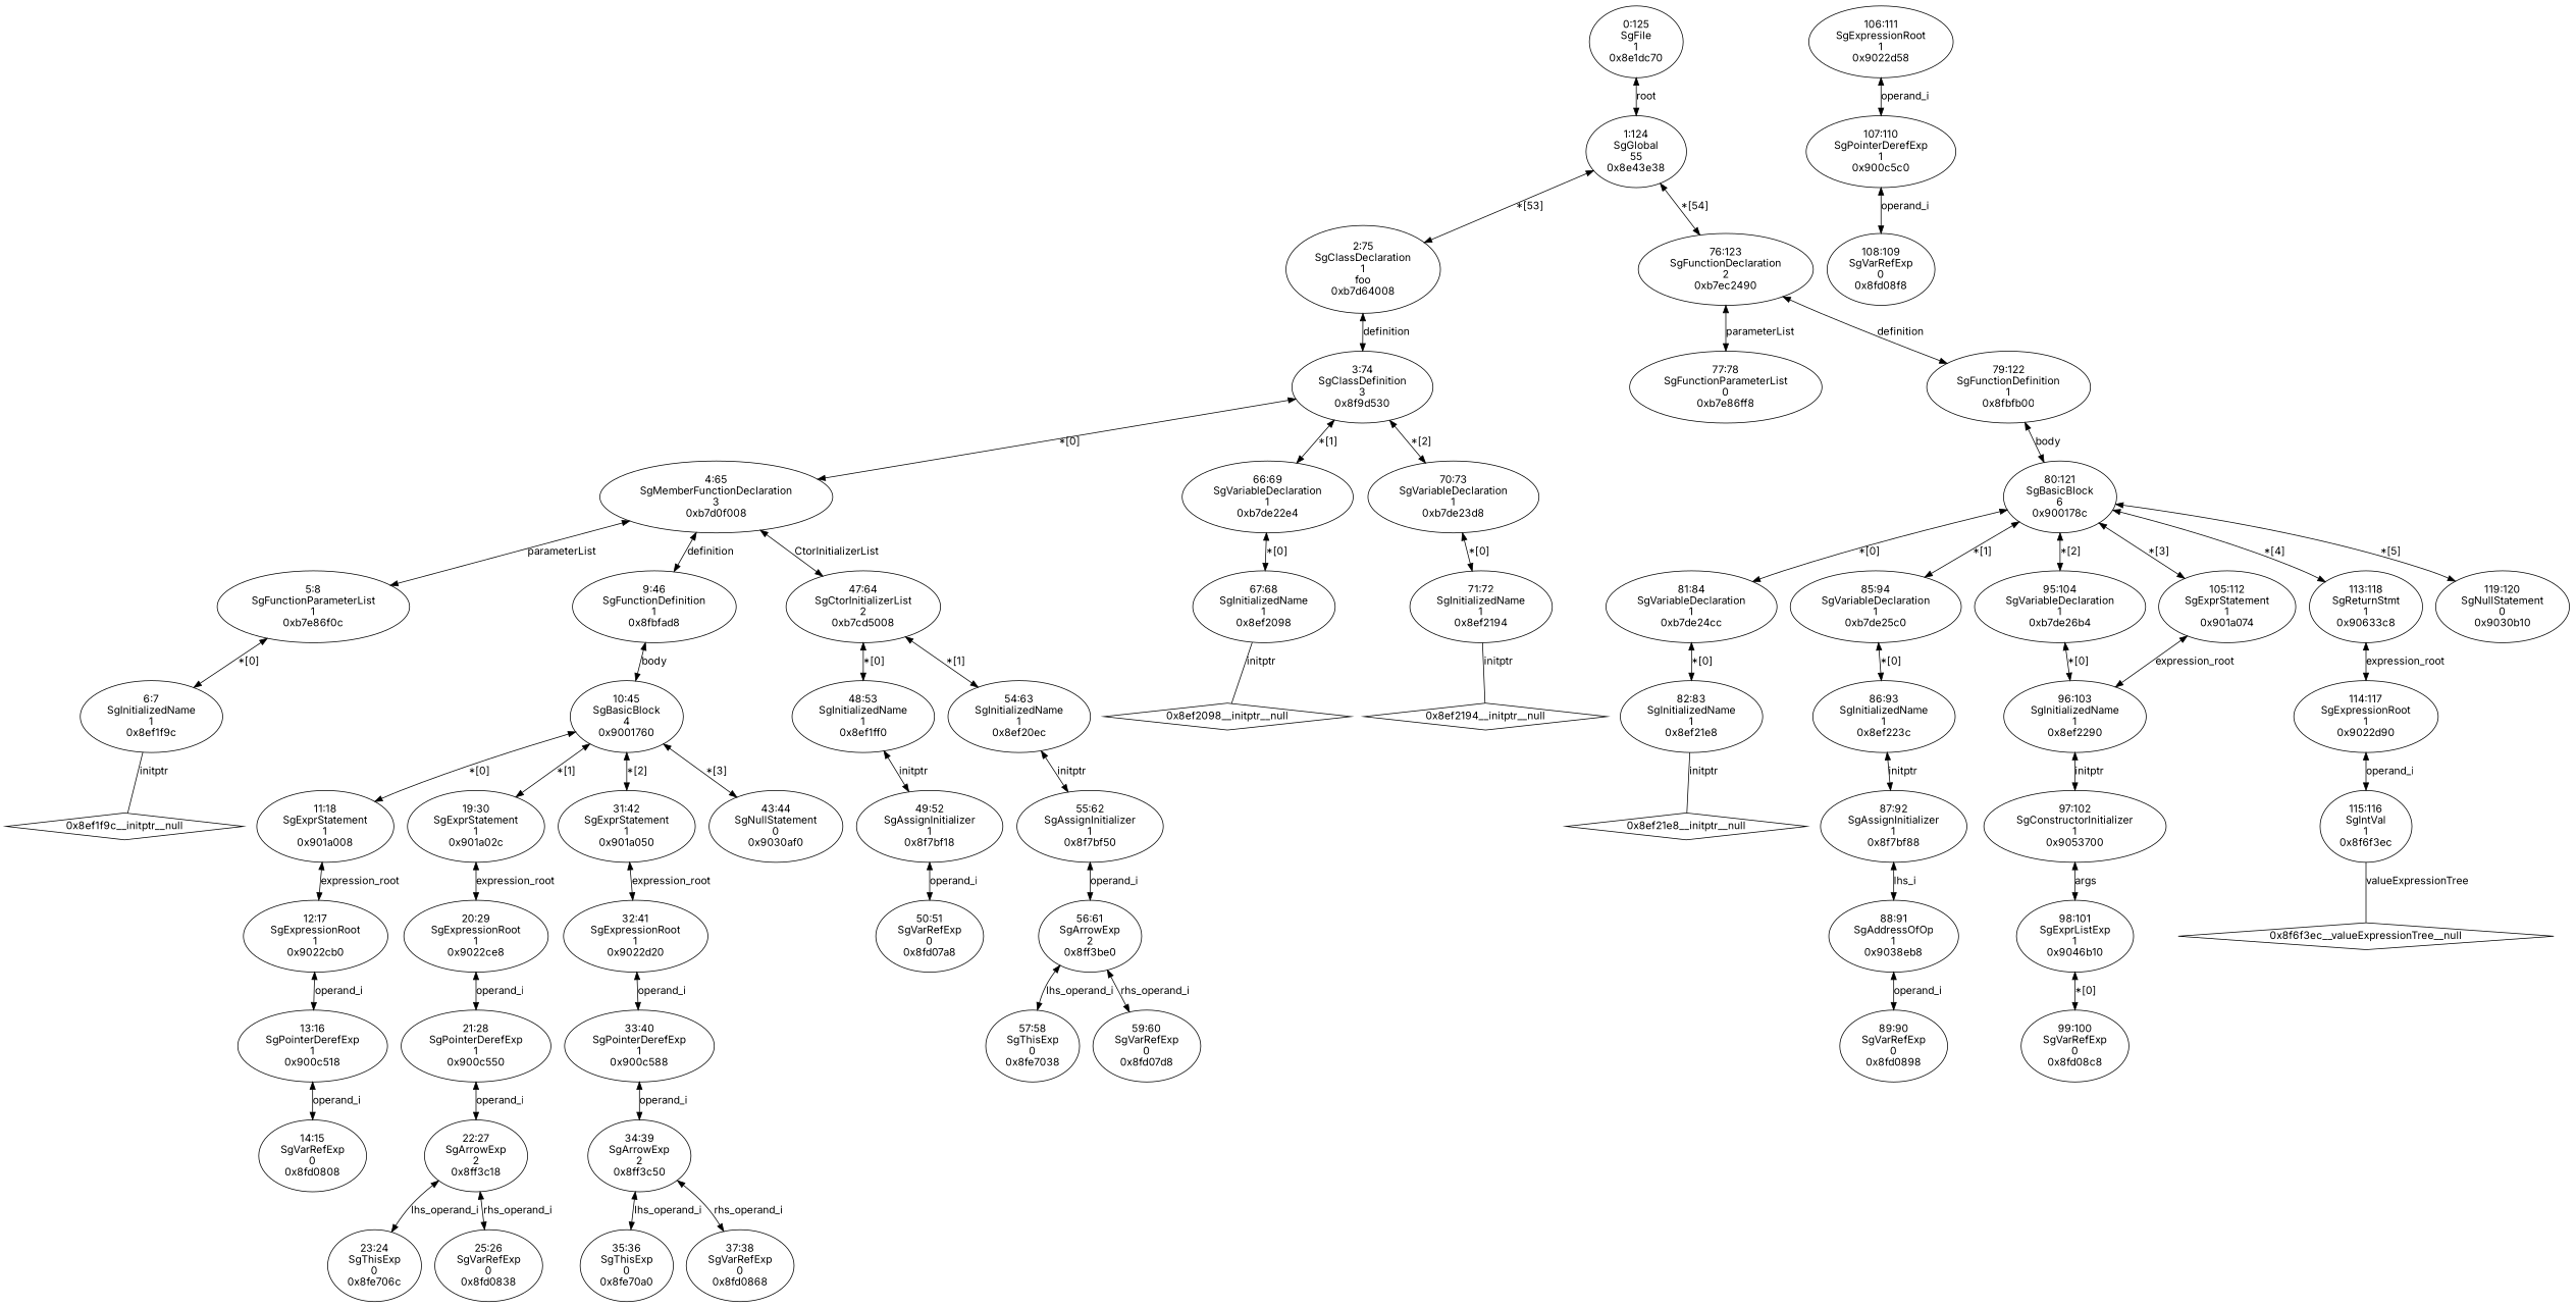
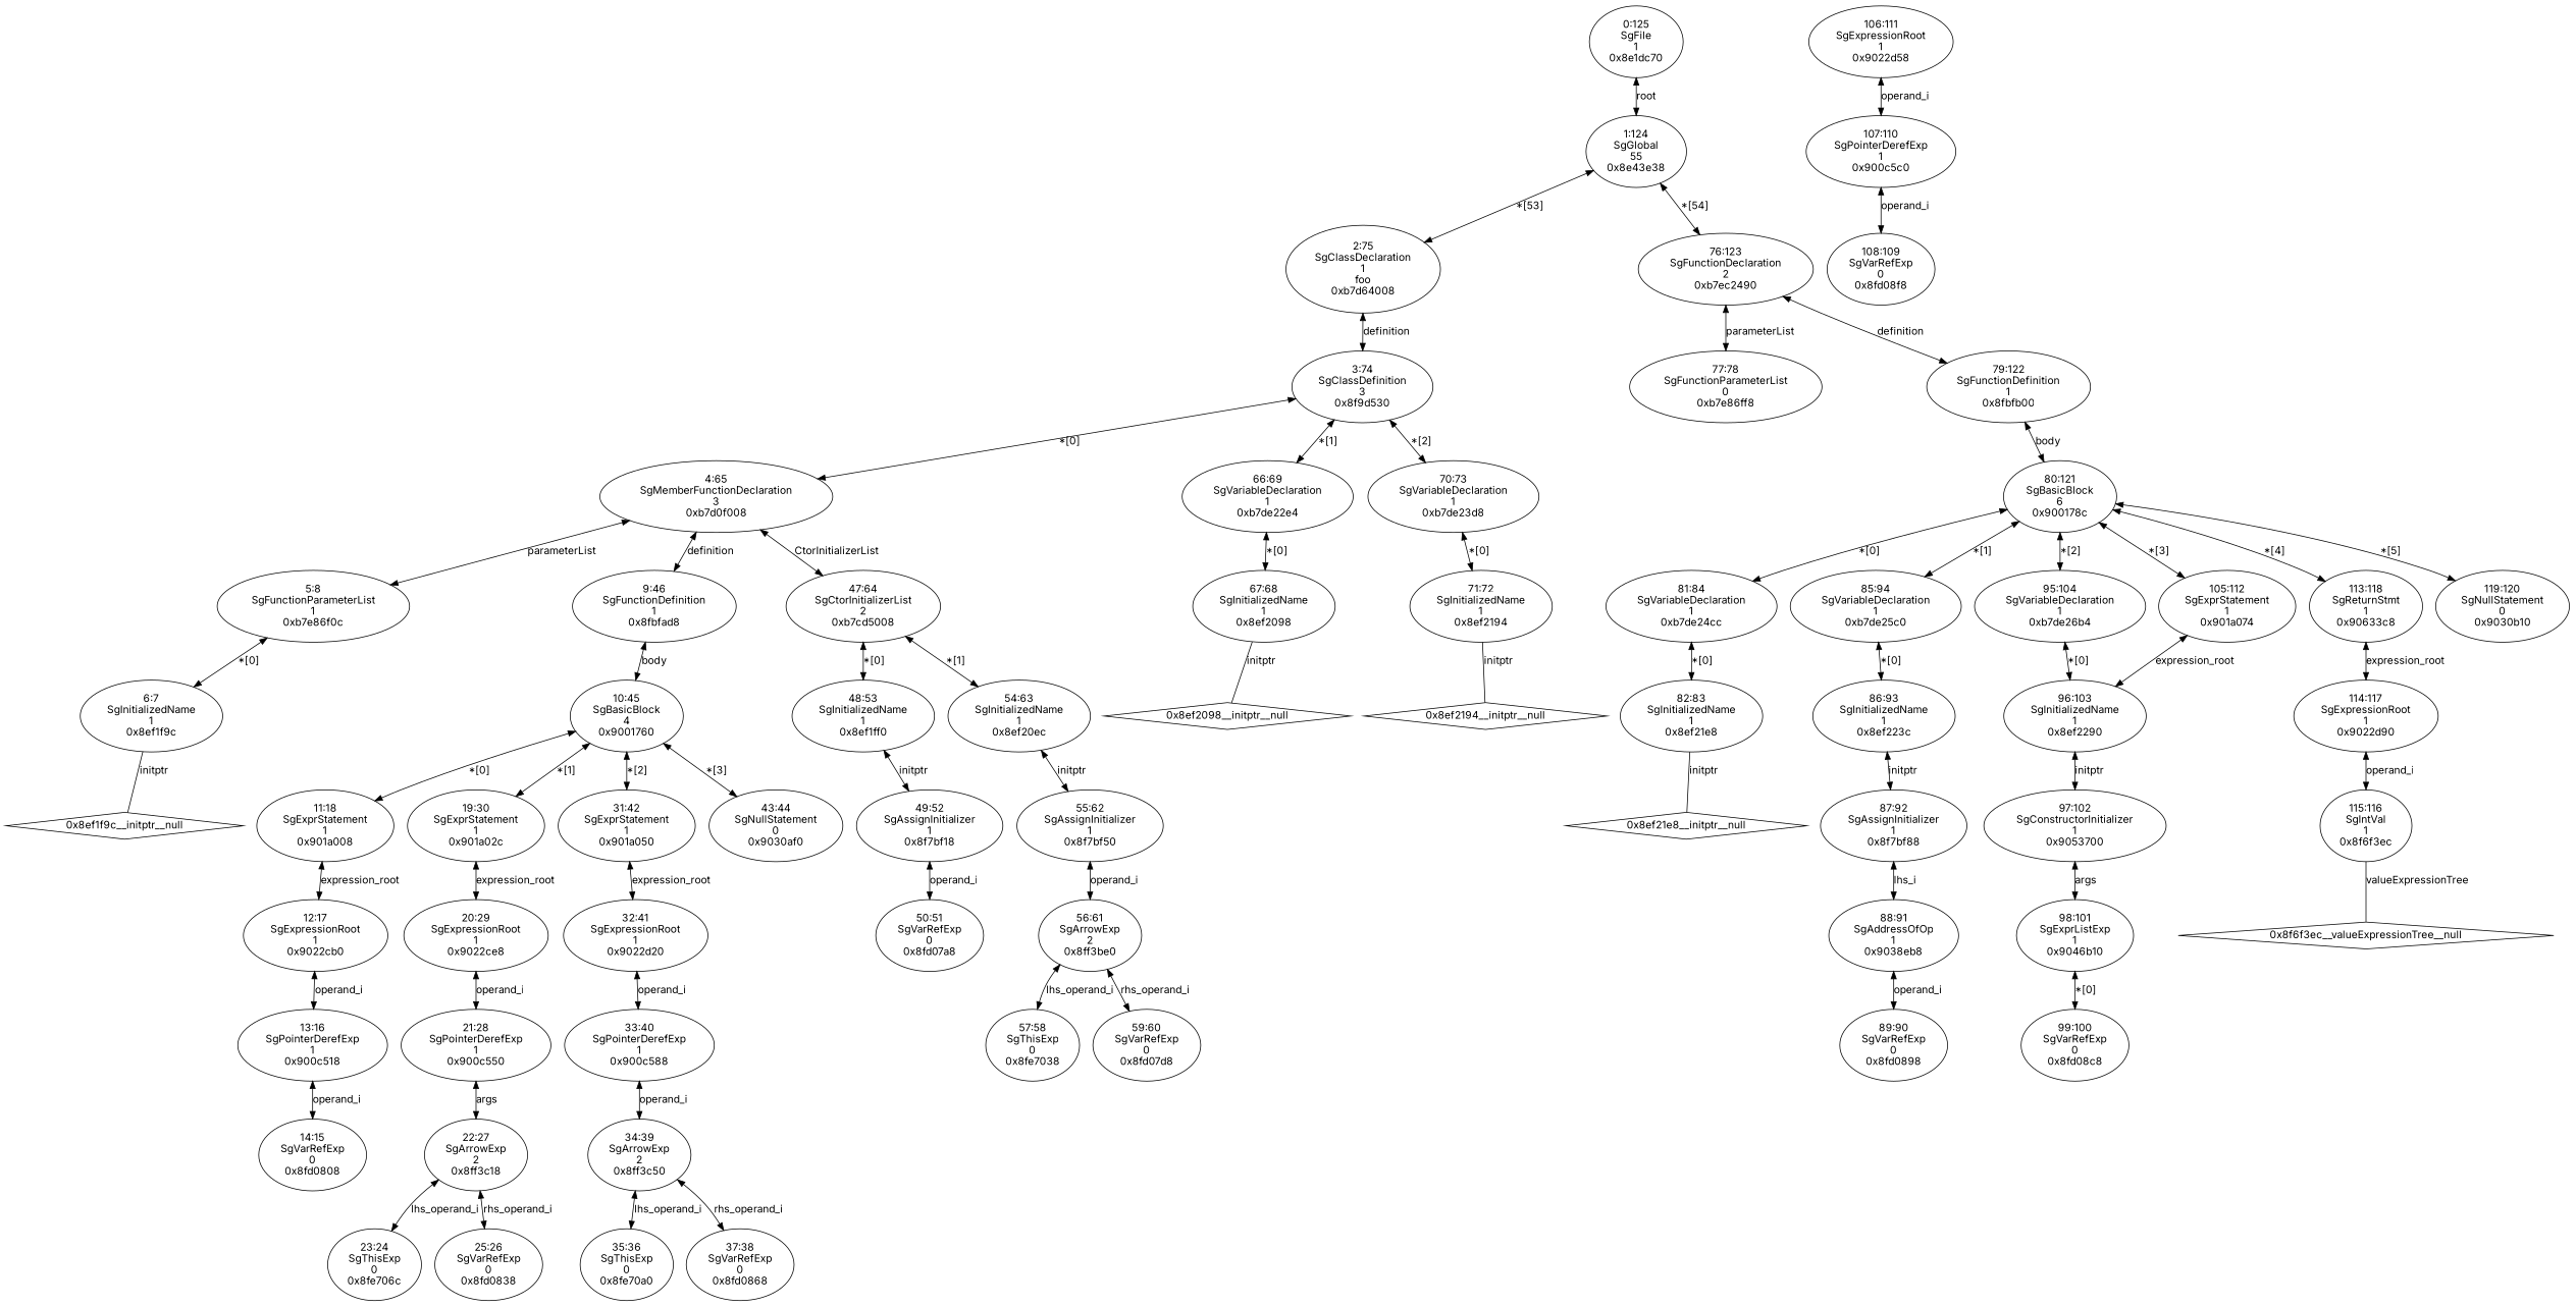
  digraph {
    fontname=Inter
    node [fontname=Inter]
    edge [dir=both fontname=Inter]
    n1 [label="6:7\nSgInitializedName\n1\n0x8ef1f9c\n"]
    "0x8ef1f9c__initptr__null" [shape=diamond]
    n3 [label="5:8\nSgFunctionParameterList\n1\n0xb7e86f0c\n"]
    n4 [label="14:15\nSgVarRefExp\n0\n0x8fd0808\n"]
    n5 [label="13:16\nSgPointerDerefExp\n1\n0x900c518\n"]
    n6 [label="12:17\nSgExpressionRoot\n1\n0x9022cb0\n"]
    n7 [label="11:18\nSgExprStatement\n1\n0x901a008\n"]
    n8 [label="23:24\nSgThisExp\n0\n0x8fe706c\n"]
    n9 [label="25:26\nSgVarRefExp\n0\n0x8fd0838\n"]
    n10 [label="22:27\nSgArrowExp\n2\n0x8ff3c18\n"]
    n11 [label="21:28\nSgPointerDerefExp\n1\n0x900c550\n"]
    n12 [label="20:29\nSgExpressionRoot\n1\n0x9022ce8\n"]
    n13 [label="19:30\nSgExprStatement\n1\n0x901a02c\n"]
    n14 [label="35:36\nSgThisExp\n0\n0x8fe70a0\n"]
    n15 [label="37:38\nSgVarRefExp\n0\n0x8fd0868\n"]
    n16 [label="34:39\nSgArrowExp\n2\n0x8ff3c50\n"]
    n17 [label="33:40\nSgPointerDerefExp\n1\n0x900c588\n"]
    n18 [label="32:41\nSgExpressionRoot\n1\n0x9022d20\n"]
    n19 [label="31:42\nSgExprStatement\n1\n0x901a050\n"]
    n20 [label="43:44\nSgNullStatement\n0\n0x9030af0\n"]
    n21 [label="10:45\nSgBasicBlock\n4\n0x9001760\n"]
    n22 [label="9:46\nSgFunctionDefinition\n1\n0x8fbfad8\n"]
    n23 [label="50:51\nSgVarRefExp\n0\n0x8fd07a8\n"]
    n24 [label="49:52\nSgAssignInitializer\n1\n0x8f7bf18\n"]
    n25 [label="48:53\nSgInitializedName\n1\n0x8ef1ff0\n"]
    n26 [label="57:58\nSgThisExp\n0\n0x8fe7038\n"]
    n27 [label="59:60\nSgVarRefExp\n0\n0x8fd07d8\n"]
    n28 [label="56:61\nSgArrowExp\n2\n0x8ff3be0\n"]
    n29 [label="55:62\nSgAssignInitializer\n1\n0x8f7bf50\n"]
    n30 [label="54:63\nSgInitializedName\n1\n0x8ef20ec\n"]
    n31 [label="47:64\nSgCtorInitializerList\n2\n0xb7cd5008\n"]
    n32 [label="4:65\nSgMemberFunctionDeclaration\n3\n0xb7d0f008\n"]
    n33 [label="67:68\nSgInitializedName\n1\n0x8ef2098\n"]
    "0x8ef2098__initptr__null" [shape=diamond]
    n35 [label="66:69\nSgVariableDeclaration\n1\n0xb7de22e4\n"]
    n36 [label="71:72\nSgInitializedName\n1\n0x8ef2194\n"]
    "0x8ef2194__initptr__null" [shape=diamond]
    n38 [label="70:73\nSgVariableDeclaration\n1\n0xb7de23d8\n"]
    n39 [label="3:74\nSgClassDefinition\n3\n0x8f9d530\n"]
    n40 [label="2:75\nSgClassDeclaration\n1\nfoo\n0xb7d64008\n"]
    n41 [label="77:78\nSgFunctionParameterList\n0\n0xb7e86ff8\n"]
    n42 [label="82:83\nSgInitializedName\n1\n0x8ef21e8\n"]
    "0x8ef21e8__initptr__null" [shape=diamond]
    n44 [label="81:84\nSgVariableDeclaration\n1\n0xb7de24cc\n"]
    n45 [label="89:90\nSgVarRefExp\n0\n0x8fd0898\n"]
    n46 [label="88:91\nSgAddressOfOp\n1\n0x9038eb8\n"]
    n47 [label="87:92\nSgAssignInitializer\n1\n0x8f7bf88\n"]
    n48 [label="86:93\nSgInitializedName\n1\n0x8ef223c\n"]
    n49 [label="85:94\nSgVariableDeclaration\n1\n0xb7de25c0\n"]
    n50 [label="99:100\nSgVarRefExp\n0\n0x8fd08c8\n"]
    n51 [label="98:101\nSgExprListExp\n1\n0x9046b10\n"]
    n52 [label="97:102\nSgConstructorInitializer\n1\n0x9053700\n"]
    n53 [label="96:103\nSgInitializedName\n1\n0x8ef2290\n"]
    n54 [label="95:104\nSgVariableDeclaration\n1\n0xb7de26b4\n"]
    n55 [label="108:109\nSgVarRefExp\n0\n0x8fd08f8\n"]
    n56 [label="107:110\nSgPointerDerefExp\n1\n0x900c5c0\n"]
    n57 [label="106:111\nSgExpressionRoot\n1\n0x9022d58\n"]
    n58 [label="105:112\nSgExprStatement\n1\n0x901a074\n"]
    n59 [label="115:116\nSgIntVal\n1\n0x8f6f3ec\n"]
    "0x8f6f3ec__valueExpressionTree__null" [shape=diamond]
    n61 [label="114:117\nSgExpressionRoot\n1\n0x9022d90\n"]
    n62 [label="113:118\nSgReturnStmt\n1\n0x90633c8\n"]
    n63 [label="119:120\nSgNullStatement\n0\n0x9030b10\n"]
    n64 [label="80:121\nSgBasicBlock\n6\n0x900178c\n"]
    n65 [label="79:122\nSgFunctionDefinition\n1\n0x8fbfb00\n"]
    n66 [label="76:123\nSgFunctionDeclaration\n2\n0xb7ec2490\n"]
    n67 [label="1:124\nSgGlobal\n55\n0x8e43e38\n"]
    n68 [label="0:125\nSgFile\n1\n0x8e1dc70\n"]
    n1 -> "0x8ef1f9c__initptr__null" [dir=none label=initptr]
    n3 -> n1 [label="*[0]"]
    n5 -> n4 [label=operand_i]
    n6 -> n5 [label=operand_i]
    n7 -> n6 [label=expression_root]
    n10 -> n8 [label=lhs_operand_i]
    n10 -> n9 [label=rhs_operand_i]
-   n11 -> n10 [label=operand_i]
+   n11 -> n10 [label=args]
    n12 -> n11 [label=operand_i]
    n13 -> n12 [label=expression_root]
    n16 -> n14 [label=lhs_operand_i]
    n16 -> n15 [label=rhs_operand_i]
    n17 -> n16 [label=operand_i]
    n18 -> n17 [label=operand_i]
    n19 -> n18 [label=expression_root]
    n21 -> n7 [label="*[0]"]
    n21 -> n13 [label="*[1]"]
    n21 -> n19 [label="*[2]"]
    n21 -> n20 [label="*[3]"]
    n22 -> n21 [label=body]
    n24 -> n23 [label=operand_i]
    n25 -> n24 [label=initptr]
    n28 -> n26 [label=lhs_operand_i]
    n28 -> n27 [label=rhs_operand_i]
    n29 -> n28 [label=operand_i]
    n30 -> n29 [label=initptr]
    n31 -> n25 [label="*[0]"]
    n31 -> n30 [label="*[1]"]
    n32 -> n3 [label=parameterList]
    n32 -> n22 [label=definition]
    n32 -> n31 [label=CtorInitializerList]
    n33 -> "0x8ef2098__initptr__null" [dir=none label=initptr]
    n35 -> n33 [label="*[0]"]
    n36 -> "0x8ef2194__initptr__null" [dir=none label=initptr]
    n38 -> n36 [label="*[0]"]
    n39 -> n32 [label="*[0]"]
    n39 -> n35 [label="*[1]"]
    n39 -> n38 [label="*[2]"]
    n40 -> n39 [label=definition]
    n42 -> "0x8ef21e8__initptr__null" [dir=none label=initptr]
    n44 -> n42 [label="*[0]"]
    n46 -> n45 [label=operand_i]
    n47 -> n46 [label=lhs_i]
    n48 -> n47 [label=initptr]
    n49 -> n48 [label="*[0]"]
    n51 -> n50 [label="*[0]"]
    n52 -> n51 [label=args]
    n53 -> n52 [label=initptr]
    n54 -> n53 [label="*[0]"]
    n56 -> n55 [label=operand_i]
    n57 -> n56 [label=operand_i]
    n58 -> n53 [label=expression_root]
    n59 -> "0x8f6f3ec__valueExpressionTree__null" [dir=none label=valueExpressionTree]
    n61 -> n59 [label=operand_i]
    n62 -> n61 [label=expression_root]
    n64 -> n44 [label="*[0]"]
    n64 -> n49 [label="*[1]"]
    n64 -> n54 [label="*[2]"]
    n64 -> n58 [label="*[3]"]
    n64 -> n62 [label="*[4]"]
    n64 -> n63 [label="*[5]"]
    n65 -> n64 [label=body]
    n66 -> n41 [label=parameterList]
    n66 -> n65 [label=definition]
    n67 -> n40 [label="*[53]"]
    n67 -> n66 [label="*[54]"]
    n68 -> n67 [label=root]
  }
